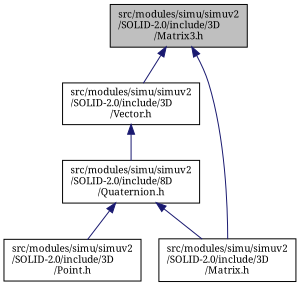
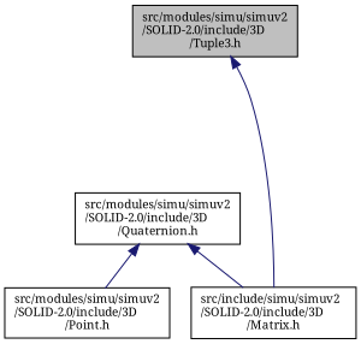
  digraph {
    fontname="Noto Serif"
    node [color=black fillcolor=white fontname="Noto Serif" fontsize=10 shape=record style=filled]
    edge [color=midnightblue dir=back fontname="Noto Serif" fontsize=10 labelfontname=Helvetica labelfontsize=10 style=solid]
-   n1 [fillcolor=grey75 fontcolor=black height=0.2 label="src/modules/simu/simuv2\l/SOLID-2.0/include/3D\l/Matrix3.h" width=0.4]
-   n2 [height=0.2 label="src/modules/simu/simuv2\l/SOLID-2.0/include/3D\l/Vector.h" width=0.4]
-   n3 [height=0.2 label="src/modules/simu/simuv2\l/SOLID-2.0/include/3D\l/Matrix.h" width=0.4]
-   n4 [height=0.2 label="src/modules/simu/simuv2\l/SOLID-2.0/include/8D\l/Quaternion.h" width=0.4]
+   n1 [fillcolor=grey75 fontcolor=black height=0.2 label="src/modules/simu/simuv2\l/SOLID-2.0/include/3D\l/Tuple3.h" width=0.4]
+   n3 [height=0.2 label="src/include/simu/simuv2\l/SOLID-2.0/include/3D\l/Matrix.h" width=0.4]
+   n4 [height=0.2 label="src/modules/simu/simuv2\l/SOLID-2.0/include/3D\l/Quaternion.h" width=0.4]
    n5 [height=0.2 label="src/modules/simu/simuv2\l/SOLID-2.0/include/3D\l/Point.h" width=0.4]
-   n1 -> n2
    n1 -> n3
-   n2 -> n4
    n4 -> n3
    n4 -> n5
  }
